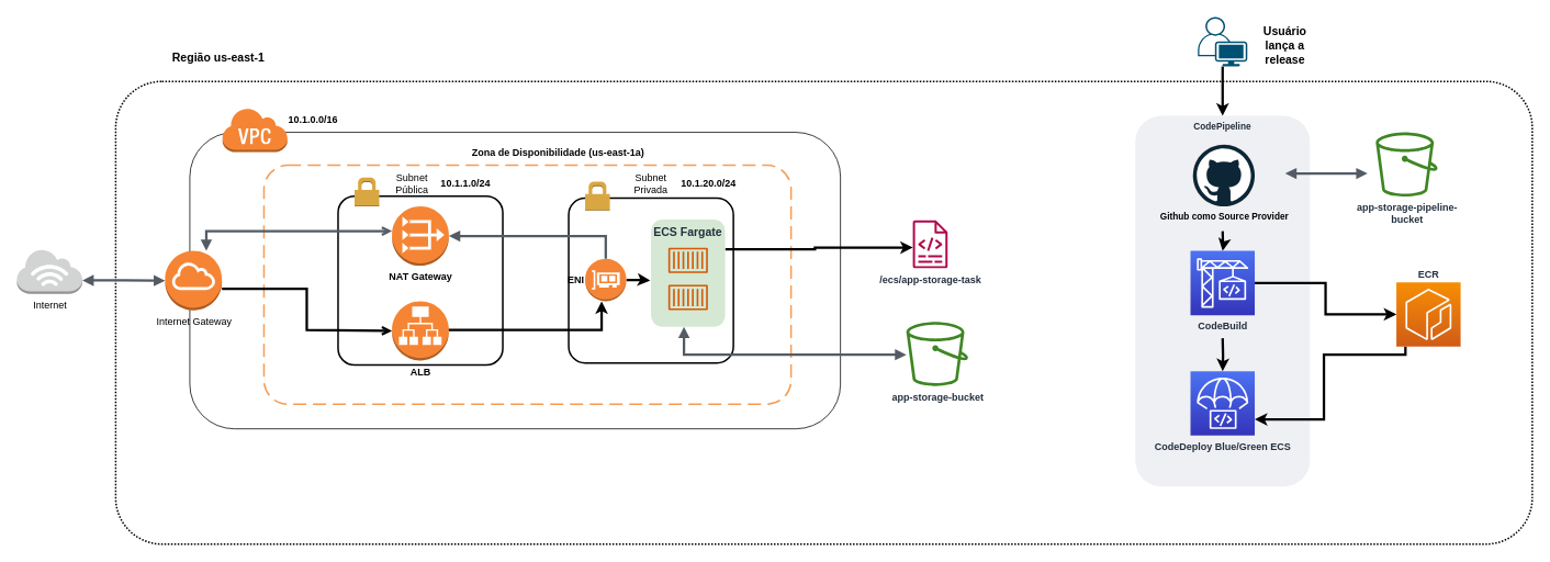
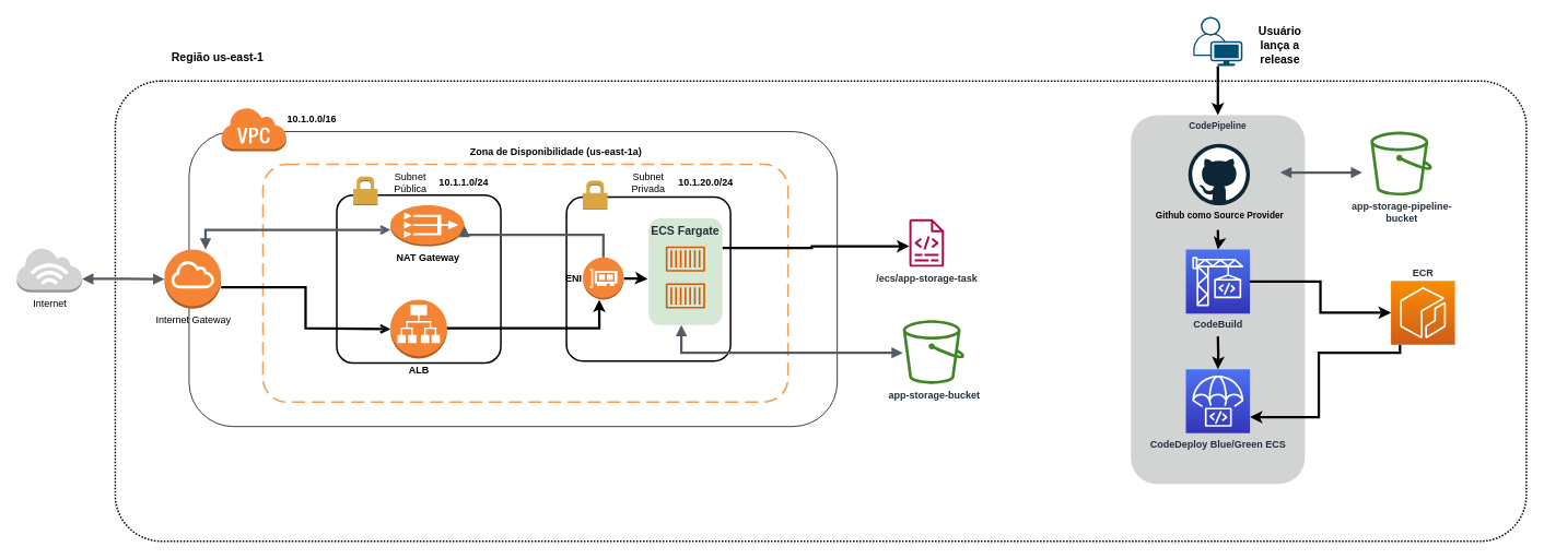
  <mxCell id="0" />
  <mxCell id="1" parent="0" />
  <mxCell id="2" value="" style="rounded=1;arcSize=10;dashed=1;fillColor=none;gradientColor=none;dashPattern=1 1;strokeWidth=2;" vertex="1" parent="1"><mxGeometry y="98.13" width="1720" height="561.87" as="geometry" x="140" /></mxCell>
- <mxCell id="3" value="CodePipeline" style="fillColor=#EFF0F3;strokeColor=none;dashed=0;verticalAlign=top;fontStyle=1;fontColor=#232F3D;rounded=1;fontSize=11;" vertex="1" parent="1"><mxGeometry x="1378" y="140" width="212" height="450" as="geometry" /></mxCell>
+ <mxCell id="3" value="CodePipeline" style="fillColor=#d2d3d3;strokeColor=none;dashed=0;verticalAlign=top;fontStyle=1;fontColor=#232F3D;rounded=1;fontSize=11;" vertex="1" parent="1"><mxGeometry x="1378" y="140" width="212" height="450" as="geometry" /></mxCell>
  <mxCell id="4" value="" style="rounded=1;whiteSpace=wrap;html=1;" vertex="1" parent="1"><mxGeometry x="230" y="160" width="790" height="360" as="geometry" /></mxCell>
  <mxCell id="5" value="" style="rounded=1;arcSize=10;dashed=1;strokeColor=#F59D56;fillColor=none;gradientColor=none;dashPattern=8 4;strokeWidth=2;" vertex="1" parent="1"><mxGeometry x="320" y="200" width="640" height="290" as="geometry" /></mxCell>
  <mxCell id="6" value="" style="rounded=1;arcSize=10;dashed=0;fillColor=none;gradientColor=none;strokeWidth=2;" vertex="1" parent="1"><mxGeometry x="410" y="237.5" width="200" height="205" as="geometry" /></mxCell>
  <mxCell id="7" value="" style="dashed=0;html=1;shape=mxgraph.aws3.permissions;fillColor=#D9A741;gradientColor=none;dashed=0;" vertex="1" parent="1"><mxGeometry x="430" y="215" width="30" height="35" as="geometry" /></mxCell>
  <mxCell id="8" style="edgeStyle=orthogonalEdgeStyle;rounded=0;orthogonalLoop=1;jettySize=auto;html=1;strokeWidth=3;exitX=1;exitY=0.5;exitDx=0;exitDy=0;exitPerimeter=0;" edge="1" parent="1" source="9" target="14"><mxGeometry relative="1" as="geometry"><Array as="points"><mxPoint x="545" y="400" /><mxPoint x="730" y="400" /></Array></mxGeometry></mxCell>
  <mxCell id="9" value="ALB" style="outlineConnect=0;dashed=0;verticalLabelPosition=bottom;verticalAlign=top;align=center;html=1;shape=mxgraph.aws3.application_load_balancer;fillColor=#F58534;gradientColor=none;fontStyle=1" vertex="1" parent="1"><mxGeometry x="475.5" y="365" width="69" height="72" as="geometry" /></mxCell>
- <mxCell id="10" value="&lt;div&gt;NAT Gateway&lt;/div&gt;&lt;div&gt;&lt;br&gt;&lt;/div&gt;" style="outlineConnect=0;dashed=0;verticalLabelPosition=bottom;verticalAlign=top;align=center;html=1;shape=mxgraph.aws3.vpc_nat_gateway;fillColor=#F58534;gradientColor=none;fontStyle=1" vertex="1" parent="1"><mxGeometry x="475.5" y="250" width="69" height="72" as="geometry" /></mxCell>
+ <mxCell id="10" value="&lt;div&gt;NAT Gateway&lt;/div&gt;&lt;div&gt;&lt;br&gt;&lt;/div&gt;" style="outlineConnect=0;dashed=0;verticalLabelPosition=bottom;verticalAlign=top;align=center;html=1;shape=mxgraph.aws3.vpc_nat_gateway;fillColor=#F58534;gradientColor=none;fontStyle=1" vertex="1" parent="1"><mxGeometry x="475.5" y="250" width="90" height="50" as="geometry" /></mxCell>
  <mxCell id="11" value="" style="rounded=1;arcSize=10;dashed=0;fillColor=none;gradientColor=none;strokeWidth=2;" vertex="1" parent="1"><mxGeometry x="690" y="240" width="200" height="200" as="geometry" /></mxCell>
  <mxCell id="12" value="" style="dashed=0;html=1;shape=mxgraph.aws3.permissions;fillColor=#D9A741;gradientColor=none;dashed=0;" vertex="1" parent="1"><mxGeometry x="710" y="220" width="30" height="35" as="geometry" /></mxCell>
  <mxCell id="13" style="edgeStyle=orthogonalEdgeStyle;rounded=0;orthogonalLoop=1;jettySize=auto;html=1;entryX=-0.012;entryY=0.569;entryDx=0;entryDy=0;entryPerimeter=0;strokeWidth=3;" edge="1" parent="1" source="14" target="46"><mxGeometry relative="1" as="geometry"><mxPoint x="782" y="339.2" as="targetPoint" /></mxGeometry></mxCell>
  <mxCell id="14" value="ENI" style="outlineConnect=0;dashed=0;verticalLabelPosition=middle;verticalAlign=middle;align=right;html=1;shape=mxgraph.aws3.elastic_network_interface;fillColor=#F58536;gradientColor=none;labelPosition=left;fontStyle=1" vertex="1" parent="1"><mxGeometry x="710" y="313.5" width="50" height="51.5" as="geometry" /></mxCell>
  <mxCell id="15" style="edgeStyle=orthogonalEdgeStyle;rounded=0;orthogonalLoop=1;jettySize=auto;html=1;shadow=0;fontSize=11;fontStyle=1;strokeWidth=3;" edge="1" parent="1" target="31"><mxGeometry relative="1" as="geometry"><mxPoint x="880" y="302" as="sourcePoint" /><mxPoint x="1090" y="308" as="targetPoint" /><Array as="points"><mxPoint x="989" y="302" /><mxPoint x="989" y="300" /></Array></mxGeometry></mxCell>
  <mxCell id="16" value="" style="edgeStyle=orthogonalEdgeStyle;html=1;endArrow=none;elbow=vertical;startArrow=block;startFill=1;strokeColor=#545B64;rounded=0;exitX=1;exitY=0.5;exitDx=0;exitDy=0;exitPerimeter=0;strokeWidth=3;entryX=0.5;entryY=0;entryDx=0;entryDy=0;entryPerimeter=0;" edge="1" parent="1" source="10" target="14"><mxGeometry width="100" relative="1" as="geometry"><mxPoint x="560" y="285.71" as="sourcePoint" /><mxPoint x="660" y="285.71" as="targetPoint" /><Array as="points"><mxPoint x="735" y="286" /></Array></mxGeometry></mxCell>
  <mxCell id="17" style="edgeStyle=orthogonalEdgeStyle;rounded=0;orthogonalLoop=1;jettySize=auto;html=1;strokeWidth=3;entryX=0;entryY=0.5;entryDx=0;entryDy=0;entryPerimeter=0;endArrow=open;" edge="1" parent="1" source="18" target="9"><mxGeometry relative="1" as="geometry"><Array as="points"><mxPoint x="372" y="350" /><mxPoint x="372" y="400" /></Array></mxGeometry></mxCell>
  <mxCell id="18" value="&lt;div&gt;Internet Gateway&lt;/div&gt;&lt;div&gt;&lt;br&gt;&lt;/div&gt;" style="outlineConnect=0;dashed=0;verticalLabelPosition=bottom;verticalAlign=top;align=center;html=1;shape=mxgraph.aws3.internet_gateway;fillColor=#F58534;gradientColor=none;" vertex="1" parent="1"><mxGeometry x="200" y="304" width="69" height="72" as="geometry" /></mxCell>
  <mxCell id="19" value="" style="outlineConnect=0;dashed=0;verticalLabelPosition=bottom;verticalAlign=top;align=center;html=1;shape=mxgraph.aws3.virtual_private_cloud;fillColor=#F58534;gradientColor=none;" vertex="1" parent="1"><mxGeometry x="269" y="130" width="79.5" height="54" as="geometry" /></mxCell>
  <mxCell id="20" value="Subnet Pública" style="text;html=1;strokeColor=none;fillColor=none;align=center;verticalAlign=middle;whiteSpace=wrap;rounded=0;" vertex="1" parent="1"><mxGeometry x="470" y="207.5" width="60" height="30" as="geometry" /></mxCell>
  <mxCell id="21" value="Subnet Privada" style="text;html=1;strokeColor=none;fillColor=none;align=center;verticalAlign=middle;whiteSpace=wrap;rounded=0;" vertex="1" parent="1"><mxGeometry x="760" y="207.5" width="60" height="30" as="geometry" /></mxCell>
  <mxCell id="22" value="Zona de Disponibilidade (us-east-1a)" style="text;html=1;strokeColor=none;fillColor=none;align=center;verticalAlign=middle;whiteSpace=wrap;rounded=0;fontStyle=1" vertex="1" parent="1"><mxGeometry x="565" y="170" width="225" height="30" as="geometry" /></mxCell>
  <mxCell id="23" value="" style="edgeStyle=orthogonalEdgeStyle;html=1;endArrow=open;elbow=vertical;startArrow=block;startFill=1;strokeColor=#545B64;rounded=0;shadow=0;strokeWidth=3;" edge="1" parent="1" source="18" target="10"><mxGeometry width="100" relative="1" as="geometry"><mxPoint x="360" y="288.75" as="sourcePoint" /><mxPoint x="460" y="288.75" as="targetPoint" /><Array as="points"><mxPoint x="250" y="280" /></Array></mxGeometry></mxCell>
  <mxCell id="24" value="10.1.0.0/16" style="text;html=1;strokeColor=none;fillColor=none;align=center;verticalAlign=middle;whiteSpace=wrap;rounded=0;fontStyle=1" vertex="1" parent="1"><mxGeometry x="350" y="130" width="60" height="30" as="geometry" /></mxCell>
  <mxCell id="25" value="10.1.1.0/24" style="text;html=1;strokeColor=none;fillColor=none;align=center;verticalAlign=middle;whiteSpace=wrap;rounded=0;fontStyle=1" vertex="1" parent="1"><mxGeometry x="535" y="207.5" width="60" height="30" as="geometry" /></mxCell>
  <mxCell id="26" value="10.1.20.0/24" style="text;html=1;strokeColor=none;fillColor=none;align=center;verticalAlign=middle;whiteSpace=wrap;rounded=0;fontStyle=1" vertex="1" parent="1"><mxGeometry x="830" y="207.5" width="60" height="30" as="geometry" /></mxCell>
  <mxCell id="27" value="Internet" style="outlineConnect=0;dashed=0;verticalLabelPosition=bottom;verticalAlign=top;align=center;html=1;shape=mxgraph.aws3.internet_3;fillColor=#D2D3D3;gradientColor=none;rounded=1;" vertex="1" parent="1"><mxGeometry x="20" y="302" width="79.5" height="54" as="geometry" /></mxCell>
  <mxCell id="28" value="" style="edgeStyle=orthogonalEdgeStyle;html=1;endArrow=block;elbow=vertical;startArrow=block;startFill=1;endFill=1;strokeColor=#545B64;rounded=0;shadow=0;exitX=1;exitY=0.7;exitDx=0;exitDy=0;exitPerimeter=0;strokeWidth=3;" edge="1" parent="1" source="27" target="18"><mxGeometry width="100" relative="1" as="geometry"><mxPoint x="160" y="340" as="sourcePoint" /><mxPoint x="260" y="340" as="targetPoint" /></mxGeometry></mxCell>
  <mxCell id="29" value="&lt;div&gt;Região us-east-1&lt;/div&gt;" style="text;html=1;strokeColor=none;fillColor=none;align=center;verticalAlign=middle;whiteSpace=wrap;rounded=0;fontSize=14;fontStyle=1" vertex="1" parent="1"><mxGeometry x="190" y="55" width="150" height="30" as="geometry" /></mxCell>
  <mxCell id="30" value="&lt;b&gt;app-storage-bucket&lt;/b&gt;" style="sketch=0;outlineConnect=0;fontColor=#232F3E;gradientColor=none;fillColor=#3F8624;strokeColor=none;dashed=0;verticalLabelPosition=bottom;verticalAlign=top;align=center;html=1;fontSize=12;fontStyle=0;aspect=fixed;pointerEvents=1;shape=mxgraph.aws4.bucket;rounded=1;" vertex="1" parent="1"><mxGeometry x="1100" y="390" width="75" height="78" as="geometry" /></mxCell>
  <mxCell id="31" value="/ecs/app-storage-task" style="sketch=0;outlineConnect=0;fontColor=#232F3E;gradientColor=none;fillColor=#B0084D;strokeColor=none;dashed=0;verticalLabelPosition=bottom;verticalAlign=top;align=center;html=1;fontSize=12;fontStyle=1;aspect=fixed;pointerEvents=1;shape=mxgraph.aws4.logs;rounded=1;" vertex="1" parent="1"><mxGeometry x="1090" y="267" width="78" height="58" as="geometry" /></mxCell>
  <mxCell id="32" value="" style="edgeStyle=orthogonalEdgeStyle;html=1;endArrow=block;elbow=vertical;startArrow=block;startFill=1;endFill=1;strokeColor=#545B64;rounded=0;shadow=0;fontSize=11;strokeWidth=3;" edge="1" parent="1" source="46" target="30"><mxGeometry width="100" relative="1" as="geometry"><mxPoint x="830" y="390" as="sourcePoint" /><mxPoint x="1030" y="320" as="targetPoint" /><Array as="points"><mxPoint x="830" y="430" /></Array></mxGeometry></mxCell>
  <mxCell id="33" style="edgeStyle=orthogonalEdgeStyle;rounded=0;orthogonalLoop=1;jettySize=auto;html=1;shadow=0;fontSize=11;strokeWidth=3;" edge="1" parent="1" source="35" target="38"><mxGeometry relative="1" as="geometry" /></mxCell>
  <mxCell id="34" style="edgeStyle=orthogonalEdgeStyle;rounded=0;orthogonalLoop=1;jettySize=auto;html=1;entryX=0.5;entryY=0;entryDx=0;entryDy=0;entryPerimeter=0;shadow=0;fontSize=11;strokeWidth=3;" edge="1" parent="1" target="36"><mxGeometry relative="1" as="geometry"><mxPoint x="1484" y="410" as="sourcePoint" /></mxGeometry></mxCell>
  <mxCell id="35" value="&lt;div&gt;CodeBuild&lt;/div&gt;" style="sketch=0;points=[[0,0,0],[0.25,0,0],[0.5,0,0],[0.75,0,0],[1,0,0],[0,1,0],[0.25,1,0],[0.5,1,0],[0.75,1,0],[1,1,0],[0,0.25,0],[0,0.5,0],[0,0.75,0],[1,0.25,0],[1,0.5,0],[1,0.75,0]];outlineConnect=0;fontColor=#232F3E;gradientColor=#4D72F3;gradientDirection=north;fillColor=#3334B9;strokeColor=#ffffff;dashed=0;verticalLabelPosition=bottom;verticalAlign=top;align=center;html=1;fontSize=12;fontStyle=1;aspect=fixed;shape=mxgraph.aws4.resourceIcon;resIcon=mxgraph.aws4.codebuild;rounded=1;" vertex="1" parent="1"><mxGeometry x="1445" y="304" width="78" height="78" as="geometry" /></mxCell>
  <mxCell id="36" value="CodeDeploy Blue/Green ECS" style="sketch=0;points=[[0,0,0],[0.25,0,0],[0.5,0,0],[0.75,0,0],[1,0,0],[0,1,0],[0.25,1,0],[0.5,1,0],[0.75,1,0],[1,1,0],[0,0.25,0],[0,0.5,0],[0,0.75,0],[1,0.25,0],[1,0.5,0],[1,0.75,0]];outlineConnect=0;fontColor=#232F3E;gradientColor=#4D72F3;gradientDirection=north;fillColor=#3334B9;strokeColor=#ffffff;dashed=0;verticalLabelPosition=bottom;verticalAlign=top;align=center;html=1;fontSize=12;fontStyle=1;aspect=fixed;shape=mxgraph.aws4.resourceIcon;resIcon=mxgraph.aws4.codedeploy;rounded=1;" vertex="1" parent="1"><mxGeometry x="1445" y="450" width="78" height="78" as="geometry" /></mxCell>
  <mxCell id="37" style="edgeStyle=orthogonalEdgeStyle;rounded=0;orthogonalLoop=1;jettySize=auto;html=1;entryX=1;entryY=0.75;entryDx=0;entryDy=0;entryPerimeter=0;shadow=0;fontSize=11;strokeWidth=3;" edge="1" parent="1" source="38" target="36"><mxGeometry relative="1" as="geometry"><Array as="points"><mxPoint x="1706" y="430" /><mxPoint x="1607" y="430" /><mxPoint x="1607" y="509" /></Array></mxGeometry></mxCell>
  <mxCell id="38" value="&lt;div&gt;ECR&lt;/div&gt;" style="sketch=0;points=[[0,0,0],[0.25,0,0],[0.5,0,0],[0.75,0,0],[1,0,0],[0,1,0],[0.25,1,0],[0.5,1,0],[0.75,1,0],[1,1,0],[0,0.25,0],[0,0.5,0],[0,0.75,0],[1,0.25,0],[1,0.5,0],[1,0.75,0]];outlineConnect=0;fontColor=#232F3E;gradientColor=#F78E04;gradientDirection=north;fillColor=#D05C17;strokeColor=#ffffff;dashed=0;verticalLabelPosition=top;verticalAlign=bottom;align=center;html=1;fontSize=12;fontStyle=1;aspect=fixed;shape=mxgraph.aws4.resourceIcon;resIcon=mxgraph.aws4.ecr;rounded=1;labelPosition=center;" vertex="1" parent="1"><mxGeometry x="1695" y="342" width="78" height="78" as="geometry" /></mxCell>
  <mxCell id="39" style="edgeStyle=orthogonalEdgeStyle;rounded=0;orthogonalLoop=1;jettySize=auto;html=1;shadow=0;fontSize=11;strokeWidth=3;" edge="1" parent="1" target="35"><mxGeometry relative="1" as="geometry"><mxPoint x="1484" y="280" as="sourcePoint" /></mxGeometry></mxCell>
  <mxCell id="40" value="Github como Source Provider" style="dashed=0;outlineConnect=0;html=1;align=center;labelPosition=center;verticalLabelPosition=bottom;verticalAlign=top;shape=mxgraph.weblogos.github;rounded=1;fontSize=11;fontStyle=1" vertex="1" parent="1"><mxGeometry x="1448" y="175" width="75" height="75" as="geometry" /></mxCell>
  <mxCell id="41" style="edgeStyle=orthogonalEdgeStyle;rounded=0;orthogonalLoop=1;jettySize=auto;html=1;shadow=0;fontSize=11;strokeWidth=3;" edge="1" parent="1" source="42" target="3"><mxGeometry relative="1" as="geometry" /></mxCell>
  <mxCell id="42" value="" style="points=[[0.35,0,0],[0.98,0.51,0],[1,0.71,0],[0.67,1,0],[0,0.795,0],[0,0.65,0]];verticalLabelPosition=bottom;sketch=0;html=1;verticalAlign=top;aspect=fixed;align=center;pointerEvents=1;shape=mxgraph.cisco19.user;fillColor=#005073;strokeColor=none;rounded=1;fontSize=11;" vertex="1" parent="1"><mxGeometry x="1454" y="20" width="60" height="60" as="geometry" /></mxCell>
  <mxCell id="43" value="&lt;div&gt;&lt;b&gt;app-storage-pipeline-&lt;/b&gt;&lt;/div&gt;&lt;div&gt;&lt;b&gt;bucket&lt;/b&gt;&lt;/div&gt;" style="sketch=0;outlineConnect=0;fontColor=#232F3E;gradientColor=none;fillColor=#3F8624;strokeColor=none;dashed=0;verticalLabelPosition=bottom;verticalAlign=top;align=center;html=1;fontSize=12;fontStyle=0;aspect=fixed;pointerEvents=1;shape=mxgraph.aws4.bucket;rounded=1;" vertex="1" parent="1"><mxGeometry x="1670" y="160" width="75" height="78" as="geometry" /></mxCell>
  <mxCell id="44" value="" style="edgeStyle=orthogonalEdgeStyle;html=1;endArrow=block;elbow=vertical;startArrow=block;startFill=1;endFill=1;strokeColor=#545B64;rounded=0;shadow=0;fontSize=11;strokeWidth=3;" edge="1" parent="1"><mxGeometry width="100" relative="1" as="geometry"><mxPoint x="1560" y="210" as="sourcePoint" /><mxPoint x="1660" y="210" as="targetPoint" /><Array as="points"><mxPoint x="1610" y="210" /><mxPoint x="1610" y="210" /></Array></mxGeometry></mxCell>
  <mxCell id="45" value="&lt;div&gt;Usuário lança a release&lt;/div&gt;" style="text;html=1;strokeColor=none;fillColor=none;align=center;verticalAlign=middle;whiteSpace=wrap;rounded=0;fontSize=14;fontStyle=1" vertex="1" parent="1"><mxGeometry x="1530" y="40" width="60" height="30" as="geometry" /></mxCell>
  <mxCell id="46" value="ECS Fargate" style="fillColor=#d5e8d4;strokeColor=none;dashed=0;verticalAlign=top;fontStyle=1;fontColor=#232F3D;rounded=1;fontSize=14;" vertex="1" parent="1"><mxGeometry x="790" y="266" width="90" height="130" as="geometry" /></mxCell>
  <mxCell id="47" value="" style="sketch=0;outlineConnect=0;fontColor=#232F3E;gradientColor=none;fillColor=#D45B07;strokeColor=none;dashed=0;verticalLabelPosition=bottom;verticalAlign=top;align=center;html=1;fontSize=12;fontStyle=0;aspect=fixed;pointerEvents=1;shape=mxgraph.aws4.container_1;rounded=1;" vertex="1" parent="1"><mxGeometry x="811" y="300" width="48" height="31" as="geometry" /></mxCell>
  <mxCell id="48" value="" style="sketch=0;outlineConnect=0;fontColor=#232F3E;gradientColor=none;fillColor=#D45B07;strokeColor=none;dashed=0;verticalLabelPosition=bottom;verticalAlign=top;align=center;html=1;fontSize=12;fontStyle=0;aspect=fixed;pointerEvents=1;shape=mxgraph.aws4.container_1;rounded=1;" vertex="1" parent="1"><mxGeometry x="811" y="345" width="48" height="31" as="geometry" /></mxCell>
